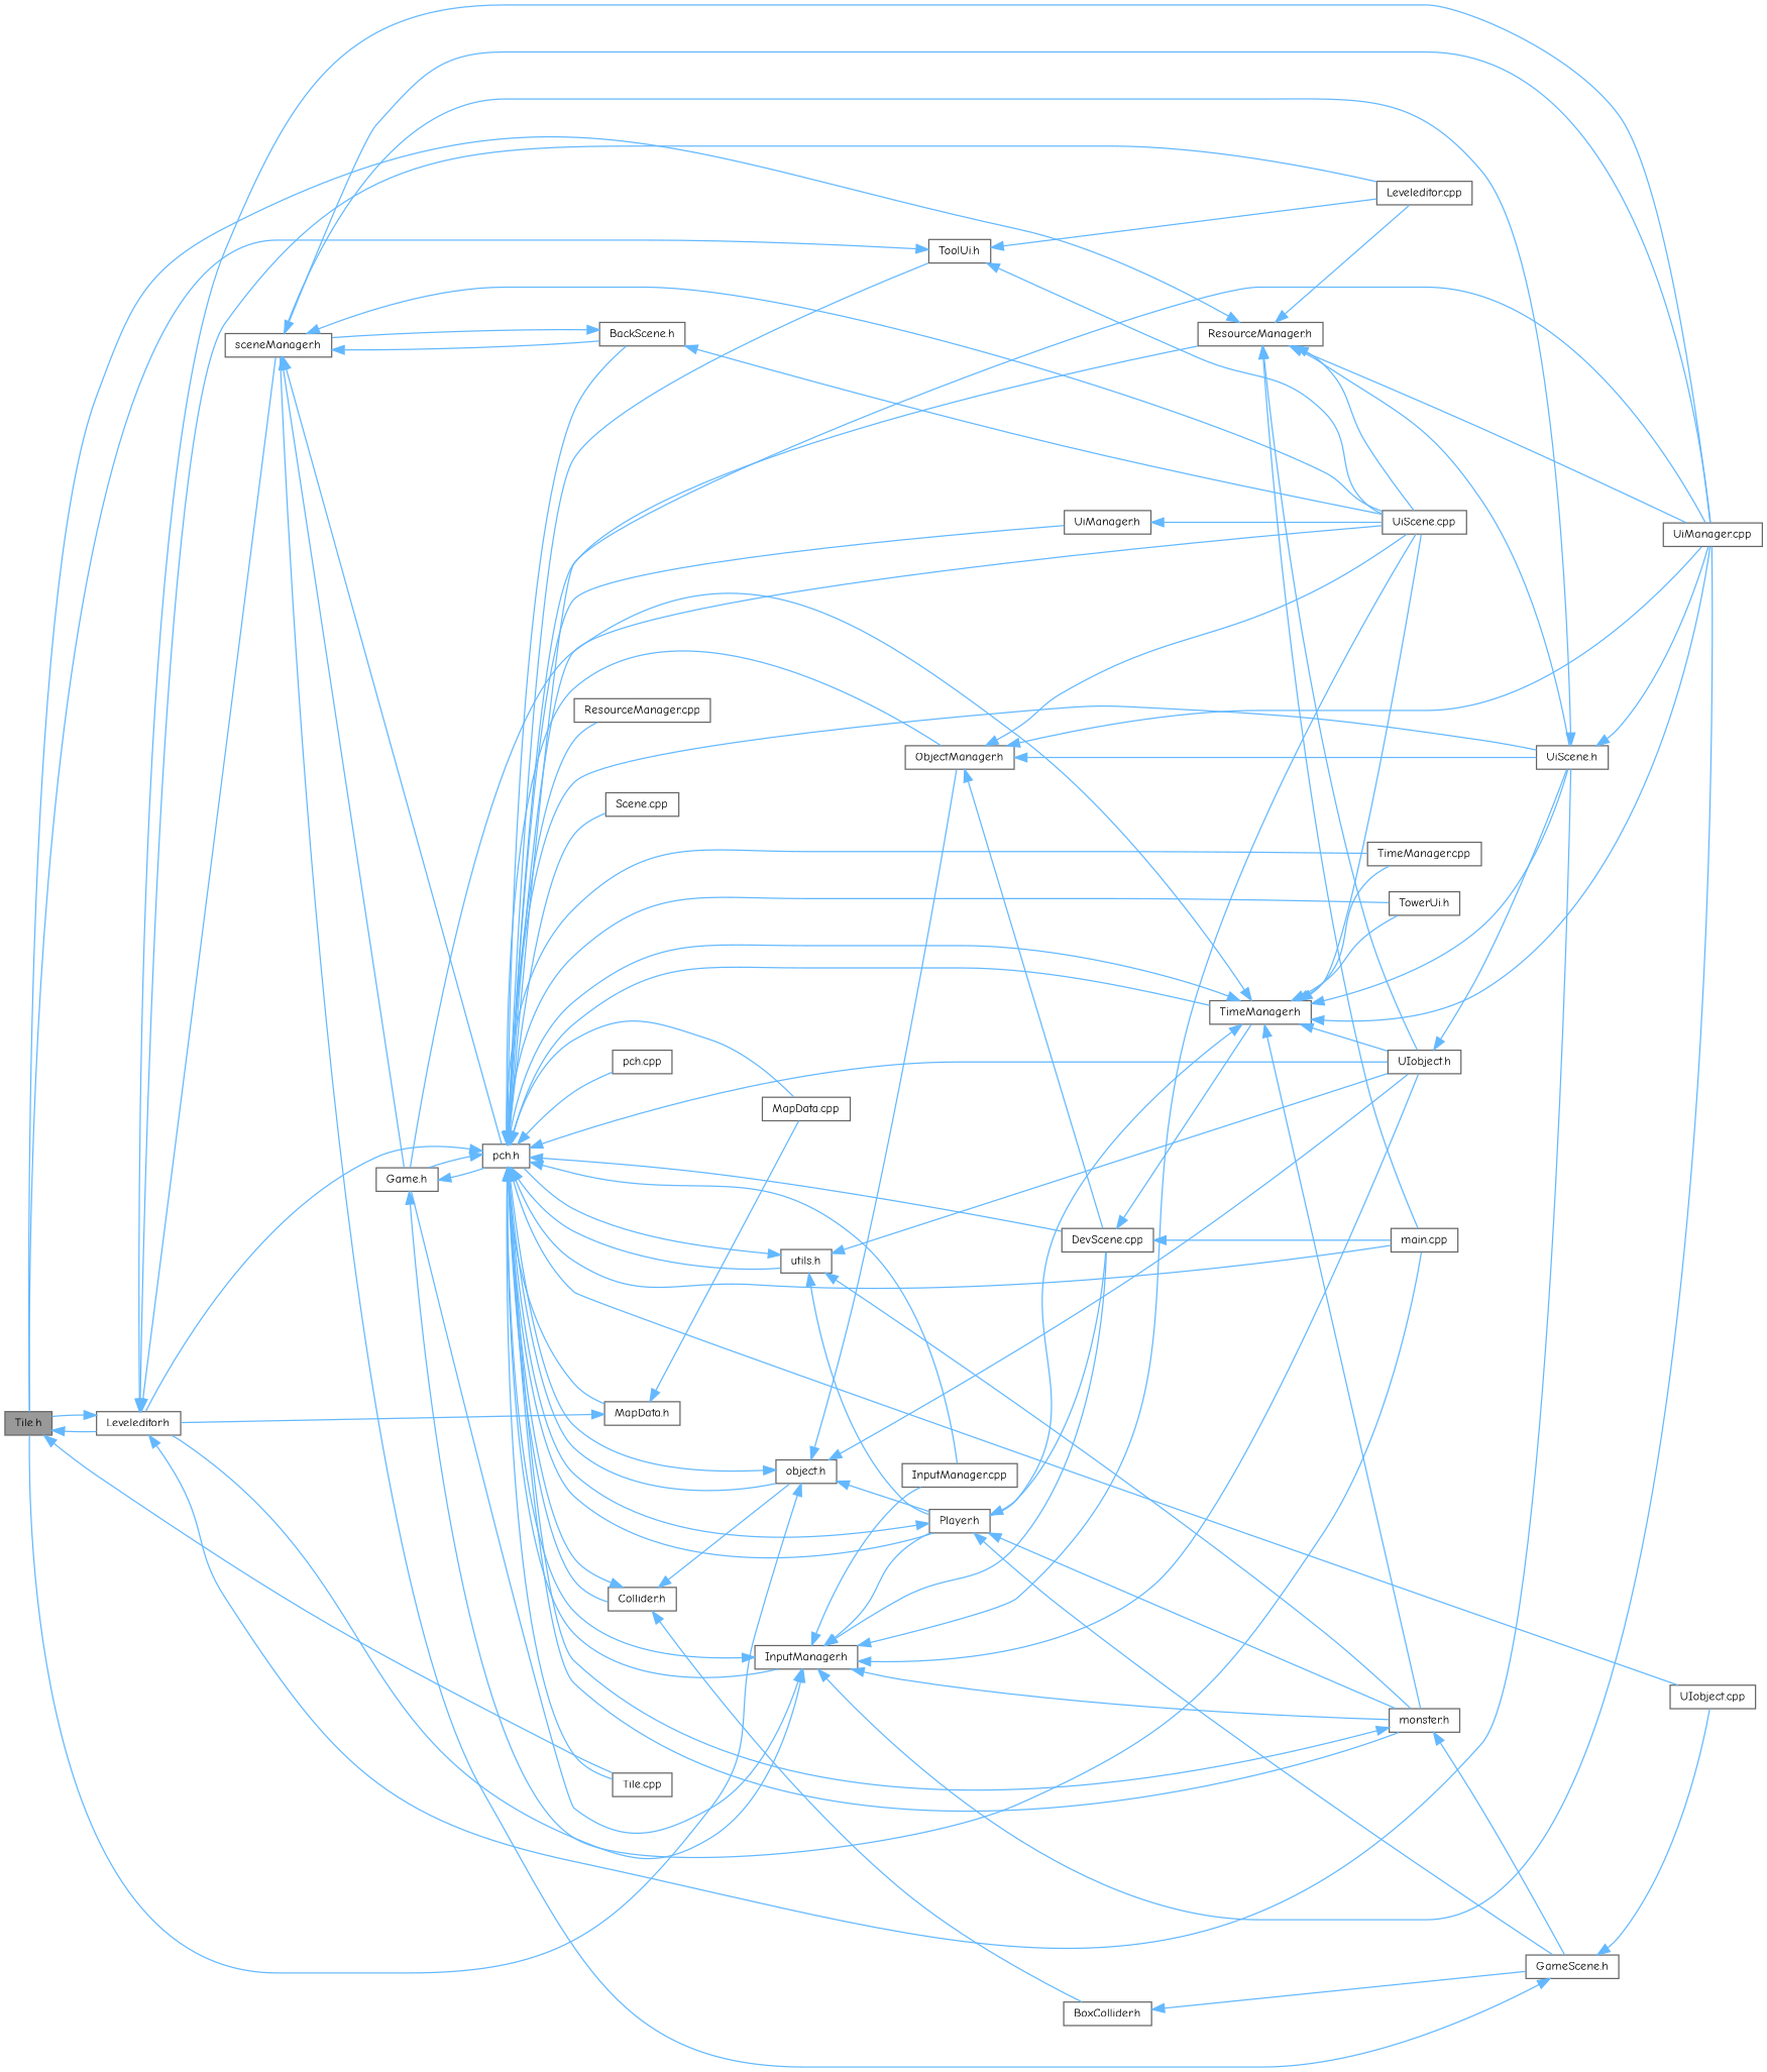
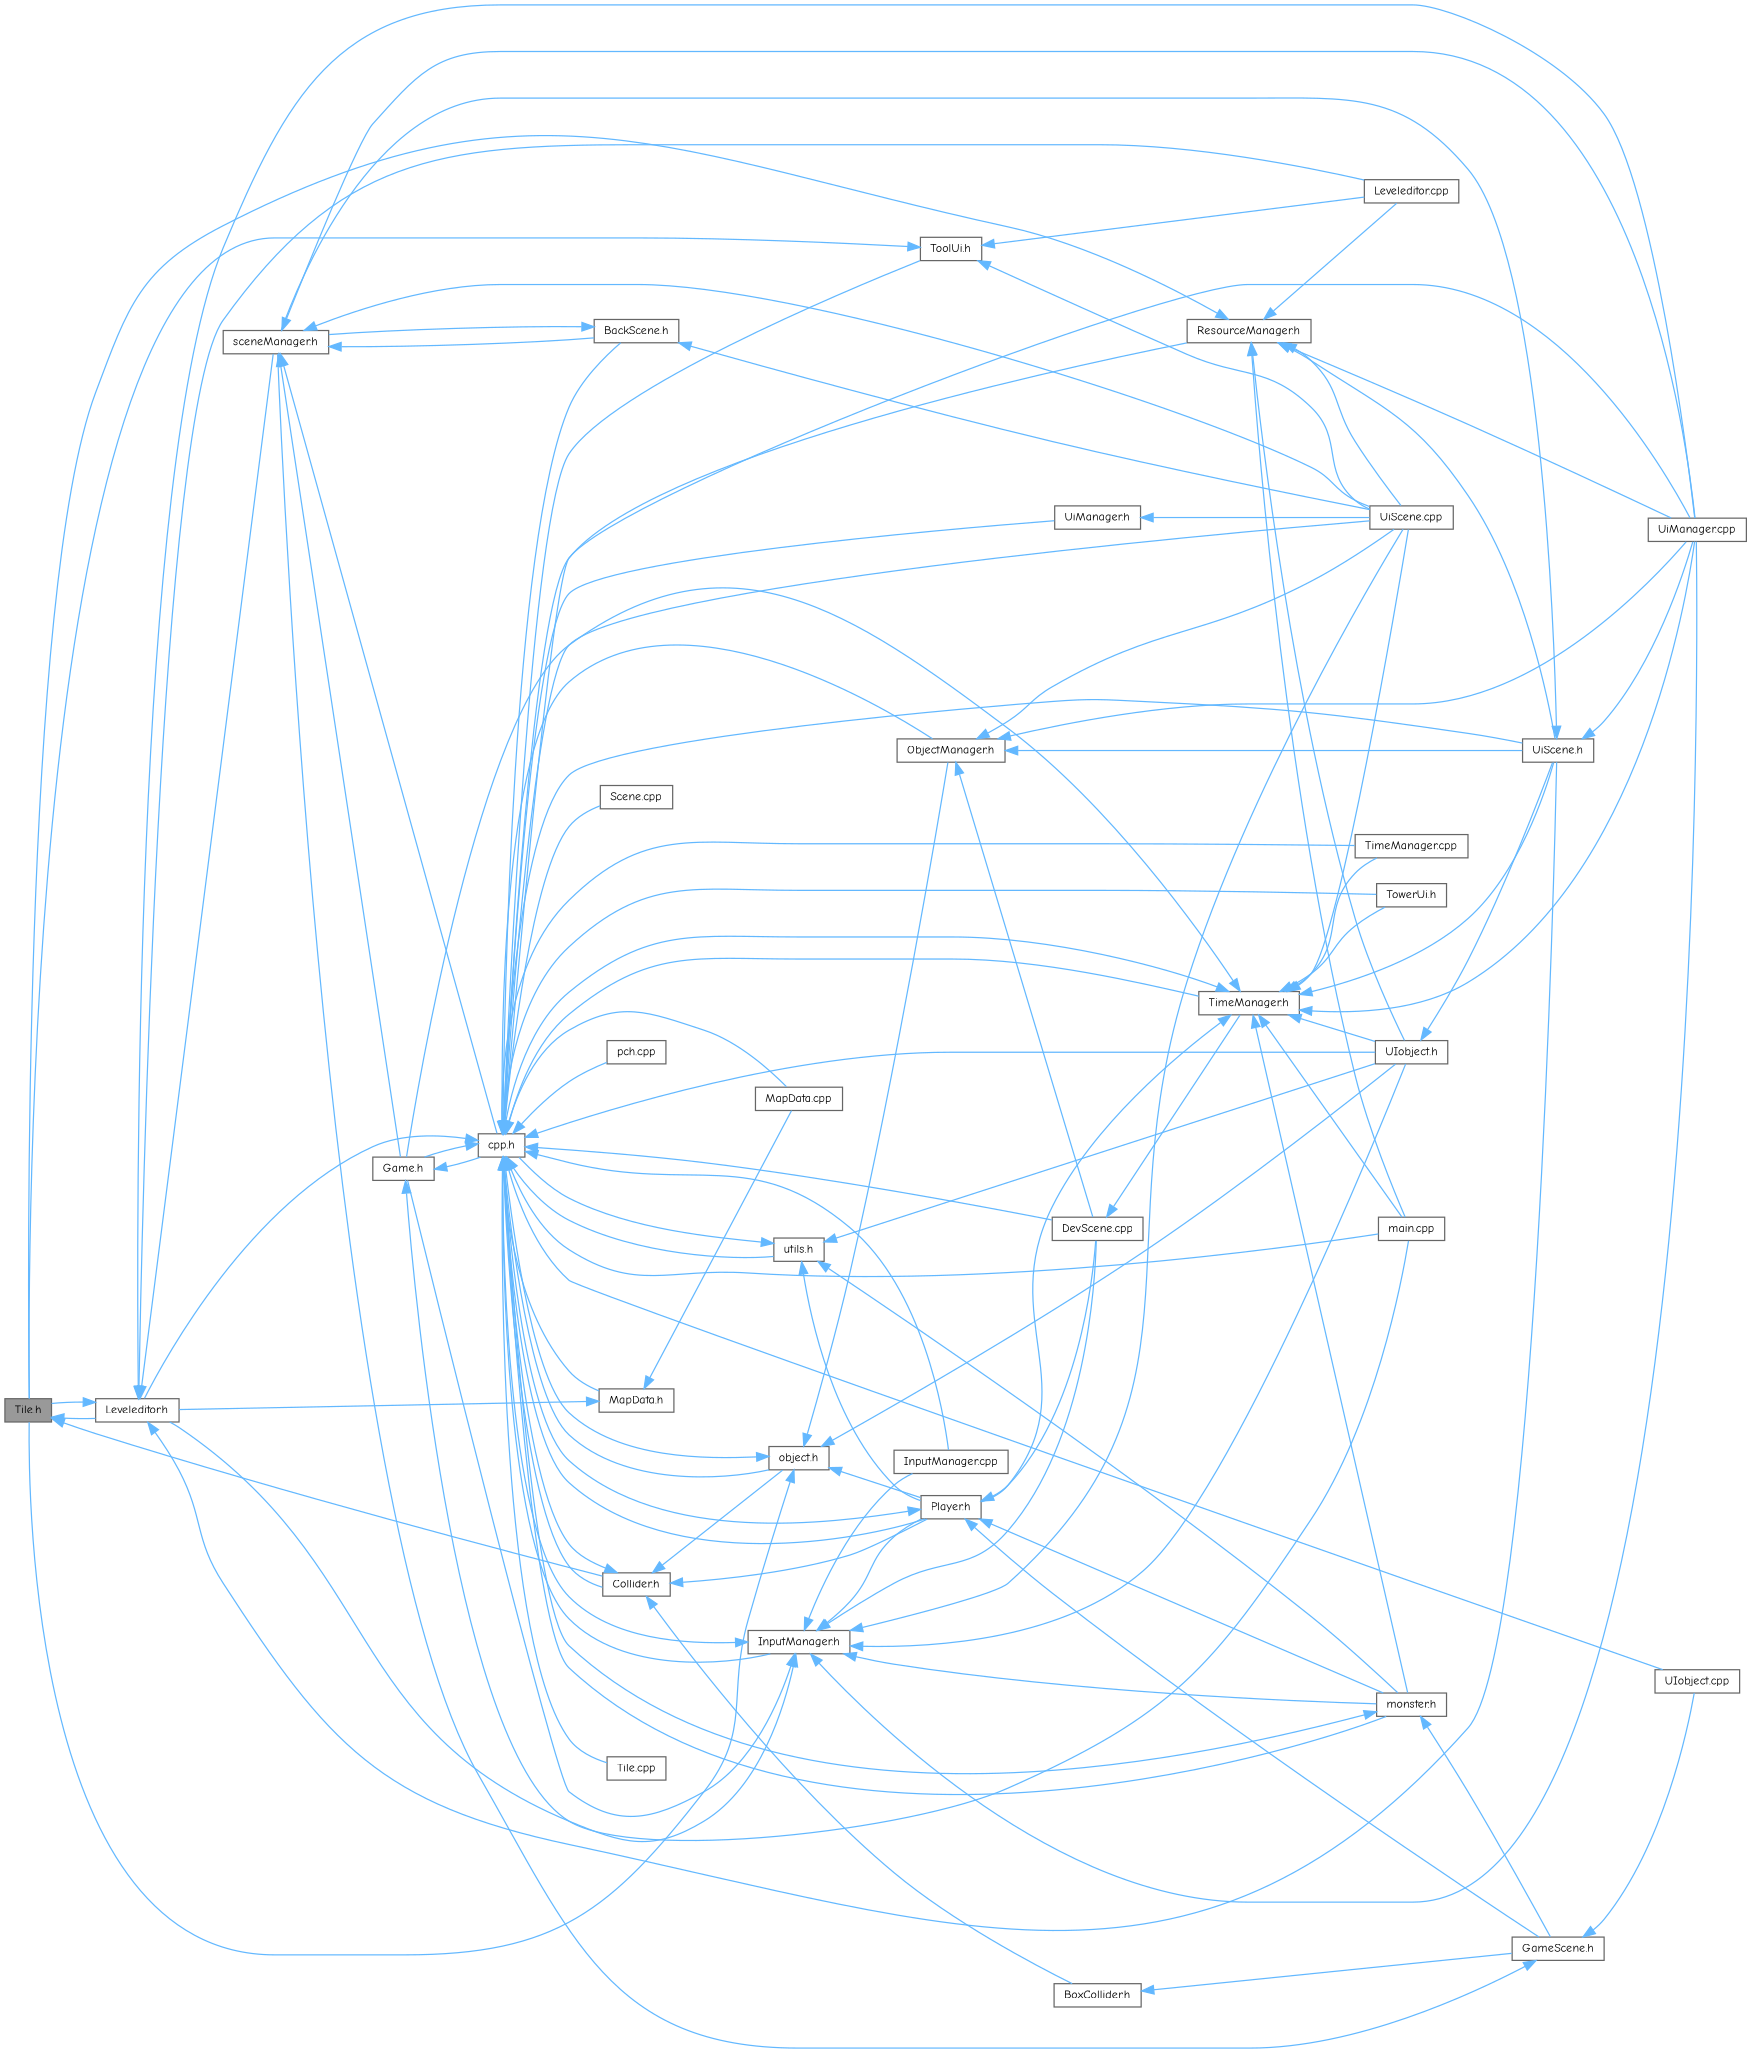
  digraph {
    fontname="Comic Neue"
    rankdir=LR
    node [color=grey40 fillcolor=white fontname="Comic Neue" fontsize=10 shape=box style=filled]
    edge [color=steelblue1 dir=back fontname="Comic Neue" fontsize=10 labelfontname=Helvetica labelfontsize=10 style=solid]
    n1 [color=gray40 fillcolor=grey60 fontcolor=black height=0.2 label="Tile.h" width=0.4]
    n2 [height=0.2 label="Leveleditor.h" width=0.4]
    n3 [height=0.2 label="Tile.cpp" width=0.4]
    n4 [height=0.2 label="Leveleditor.cpp" width=0.4]
    n5 [height=0.2 label="UiManager.cpp" width=0.4]
    n6 [height=0.2 label="UiScene.h" width=0.4]
    n7 [height=0.2 label="sceneManager.h" width=0.4]
    n8 [height=0.2 label="BackScene.h" width=0.4]
    n9 [height=0.2 label="UiScene.cpp" width=0.4]
    n10 [height=0.2 label="Game.h" width=0.4]
-   n11 [height=0.2 label="pch.h" width=0.4]
+   n11 [height=0.2 label="cpp.h" width=0.4]
    n12 [height=0.2 label="main.cpp" width=0.4]
    n13 [height=0.2 label="Collider.h" width=0.4]
    n14 [height=0.2 label="UIobject.cpp" width=0.4]
    n15 [height=0.2 label="Player.h" width=0.4]
    n16 [height=0.2 label="DevScene.cpp" width=0.4]
    n17 [height=0.2 label="UIobject.h" width=0.4]
    n18 [height=0.2 label="object.h" width=0.4]
    n19 [height=0.2 label="ObjectManager.h" width=0.4]
    n20 [height=0.2 label="monster.h" width=0.4]
    n21 [height=0.2 label="InputManager.cpp" width=0.4]
    n22 [height=0.2 label="InputManager.h" width=0.4]
    n23 [height=0.2 label="MapData.cpp" width=0.4]
    n24 [height=0.2 label="MapData.h" width=0.4]
-   n25 [height=0.2 label="ResourceManager.cpp" width=0.4]
    n26 [height=0.2 label="ResourceManager.h" width=0.4]
    n27 [height=0.2 label="Scene.cpp" width=0.4]
    n28 [height=0.2 label="TimeManager.cpp" width=0.4]
    n29 [height=0.2 label="TimeManager.h" width=0.4]
    n30 [height=0.2 label="TowerUi.h" width=0.4]
    n31 [height=0.2 label="ToolUi.h" width=0.4]
    n32 [height=0.2 label="UiManager.h" width=0.4]
    n33 [height=0.2 label="pch.cpp" width=0.4]
    n34 [height=0.2 label="utils.h" width=0.4]
    n35 [height=0.2 label="BoxCollider.h" width=0.4]
    n36 [height=0.2 label="GameScene.h" width=0.4]
    n1 -> n2
-   n1 -> n3
+   n1 -> n13
    n2 -> n1
    n2 -> n4
    n2 -> n5
    n2 -> n6
    n2 -> n7
    n6 -> n5
    n6 -> n7
    n7 -> n5
    n7 -> n8
    n7 -> n9
    n7 -> n10
    n7 -> n11
    n8 -> n7
    n8 -> n9
    n10 -> n11
    n10 -> n12
    n11 -> n2
    n11 -> n3
    n11 -> n5
    n11 -> n6
    n11 -> n8
    n11 -> n9
    n11 -> n10
    n11 -> n12
    n11 -> n13
    n11 -> n14
    n11 -> n15
    n11 -> n16
    n11 -> n17
    n11 -> n18
    n11 -> n19
    n11 -> n20
    n11 -> n21
    n11 -> n22
    n11 -> n23
    n11 -> n24
-   n11 -> n25
    n11 -> n26
    n11 -> n27
    n11 -> n28
    n11 -> n29
    n11 -> n30
    n11 -> n31
    n11 -> n32
    n11 -> n33
    n11 -> n34
    n13 -> n11
+   n13 -> n15
    n13 -> n18
    n13 -> n35
    n15 -> n11
    n15 -> n16
    n15 -> n20
    n15 -> n36
    n16 -> n29
    n17 -> n6
    n18 -> n1
    n18 -> n11
    n18 -> n15
    n18 -> n17
    n18 -> n19
    n19 -> n5
    n19 -> n6
    n19 -> n9
    n19 -> n16
    n20 -> n11
    n20 -> n36
    n22 -> n2
    n22 -> n5
    n22 -> n9
    n22 -> n10
    n22 -> n11
    n22 -> n15
    n22 -> n16
    n22 -> n17
    n22 -> n20
    n22 -> n21
    n24 -> n2
    n24 -> n23
    n26 -> n1
    n26 -> n4
    n26 -> n5
    n26 -> n6
    n26 -> n9
    n26 -> n12
    n26 -> n17
    n29 -> n5
    n29 -> n6
    n29 -> n9
    n29 -> n10
    n29 -> n11
-   n16 -> n12
+   n29 -> n12
    n29 -> n15
    n29 -> n17
    n29 -> n20
    n29 -> n28
    n29 -> n30
    n31 -> n1
    n31 -> n4
    n31 -> n9
    n32 -> n9
    n34 -> n11
    n34 -> n15
    n34 -> n17
    n34 -> n20
    n35 -> n36
    n36 -> n7
    n36 -> n14
  }
